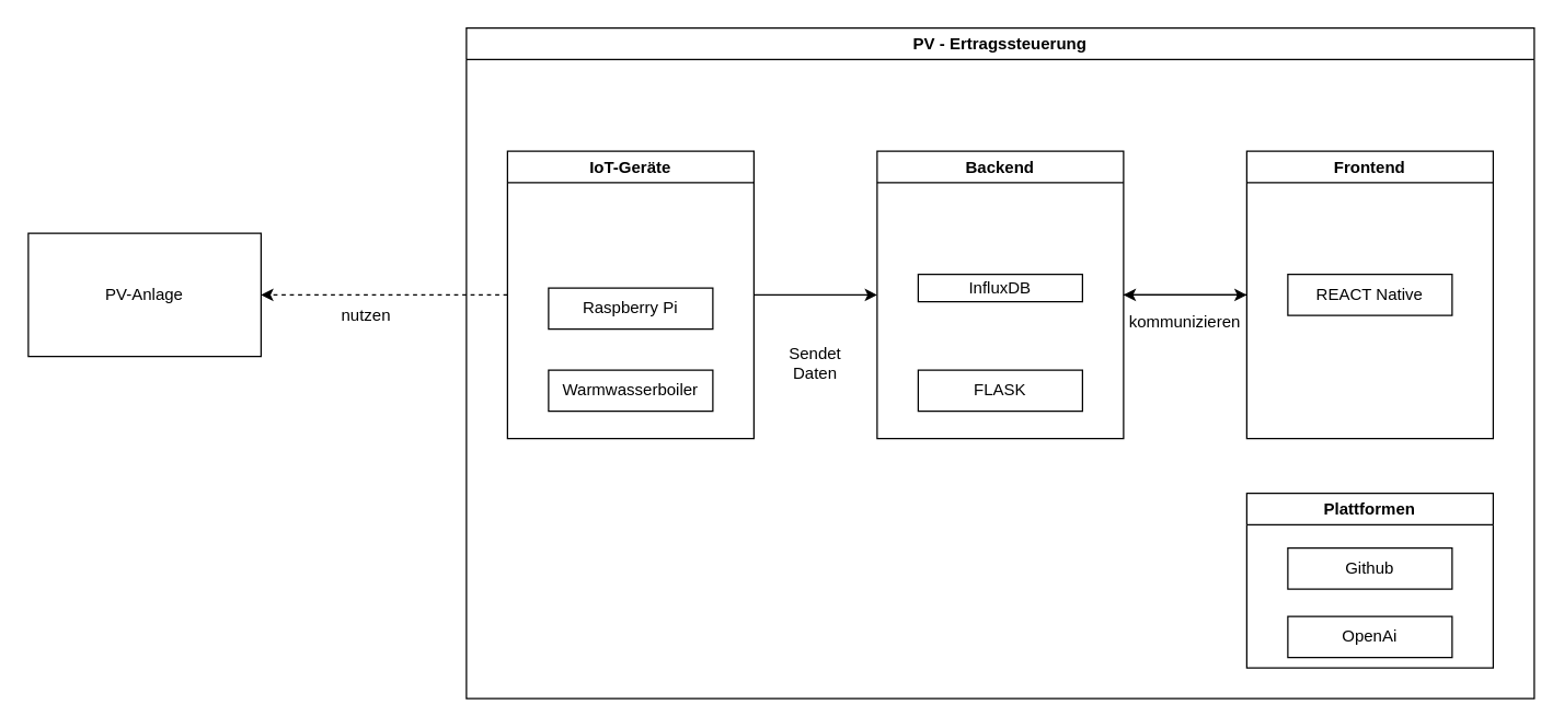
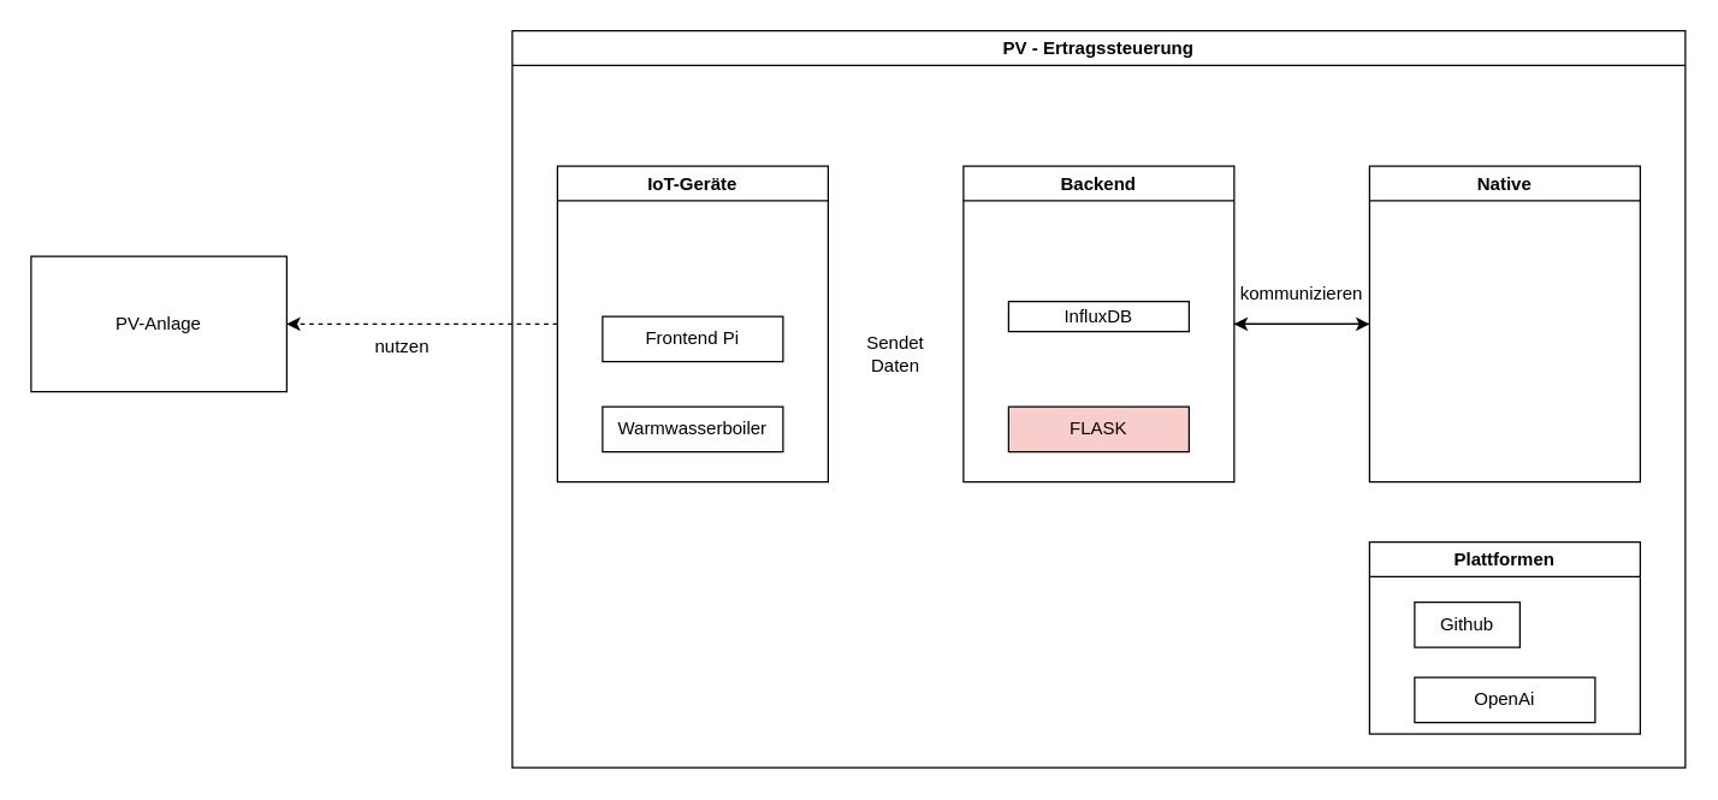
  <mxCell id="0" />
  <mxCell id="1" parent="0" />
  <mxCell id="2" value="PV - Ertragssteuerung" style="swimlane;whiteSpace=wrap;html=1;" vertex="1" parent="1"><mxGeometry x="340" y="20" width="780" height="490" as="geometry" /></mxCell>
- <mxCell id="3" style="edgeStyle=orthogonalEdgeStyle;rounded=0;orthogonalLoop=1;jettySize=auto;html=1;entryX=0;entryY=0.5;entryDx=0;entryDy=0;" edge="1" parent="2" source="4" target="8"><mxGeometry relative="1" as="geometry"><mxPoint x="310" y="195" as="targetPoint" /></mxGeometry></mxCell>
  <mxCell id="4" value="IoT-Geräte" style="swimlane;whiteSpace=wrap;html=1;" vertex="1" parent="2"><mxGeometry x="30" y="90" width="180" height="210" as="geometry" /></mxCell>
- <mxCell id="5" value="Raspberry Pi" style="rounded=0;whiteSpace=wrap;html=1;" vertex="1" parent="4"><mxGeometry x="30" y="100" width="120" height="30" as="geometry" /></mxCell>
+ <mxCell id="5" value="Frontend Pi" style="rounded=0;whiteSpace=wrap;html=1;" vertex="1" parent="4"><mxGeometry x="30" y="100" width="120" height="30" as="geometry" /></mxCell>
  <mxCell id="6" value="Warmwasserboiler" style="rounded=0;whiteSpace=wrap;html=1;" vertex="1" parent="4"><mxGeometry x="30" y="160" width="120" height="30" as="geometry" /></mxCell>
  <mxCell id="7" style="edgeStyle=orthogonalEdgeStyle;rounded=0;orthogonalLoop=1;jettySize=auto;html=1;entryX=0;entryY=0.5;entryDx=0;entryDy=0;" edge="1" parent="2" source="8" target="12"><mxGeometry relative="1" as="geometry" /></mxCell>
  <mxCell id="8" value="Backend" style="swimlane;whiteSpace=wrap;html=1;startSize=23;" vertex="1" parent="2"><mxGeometry x="300" y="90" width="180" height="210" as="geometry" /></mxCell>
  <mxCell id="9" value="InfluxDB" style="rounded=0;whiteSpace=wrap;html=1;" vertex="1" parent="8"><mxGeometry x="30" y="90" width="120" height="20" as="geometry" /></mxCell>
- <mxCell id="10" value="FLASK" style="rounded=0;whiteSpace=wrap;html=1;" vertex="1" parent="8"><mxGeometry x="30" y="160" width="120" height="30" as="geometry" /></mxCell>
+ <mxCell id="10" value="FLASK" style="rounded=0;whiteSpace=wrap;html=1;fillColor=#f8cecc;" vertex="1" parent="8"><mxGeometry x="30" y="160" width="120" height="30" as="geometry" /></mxCell>
  <mxCell id="11" style="edgeStyle=orthogonalEdgeStyle;rounded=0;orthogonalLoop=1;jettySize=auto;html=1;exitX=0;exitY=0.5;exitDx=0;exitDy=0;entryX=1;entryY=0.5;entryDx=0;entryDy=0;" edge="1" parent="2" source="12" target="8"><mxGeometry relative="1" as="geometry" /></mxCell>
- <mxCell id="12" value="Frontend" style="swimlane;whiteSpace=wrap;html=1;startSize=23;" vertex="1" parent="2"><mxGeometry x="570" y="90" width="180" height="210" as="geometry" /></mxCell>
- <mxCell id="13" value="REACT Native" style="rounded=0;whiteSpace=wrap;html=1;" vertex="1" parent="12"><mxGeometry x="30" y="90" width="120" height="30" as="geometry" /></mxCell>
- <mxCell id="14" value="Sendet Daten" style="text;html=1;align=center;verticalAlign=middle;whiteSpace=wrap;rounded=0;" vertex="1" parent="2"><mxGeometry x="220" y="230" width="70" height="30" as="geometry" /></mxCell>
- <mxCell id="15" value="kommunizieren" style="text;html=1;align=center;verticalAlign=middle;whiteSpace=wrap;rounded=0;" vertex="1" parent="2"><mxGeometry x="490" y="200" width="70" height="30" as="geometry" /></mxCell>
+ <mxCell id="12" value="Native" style="swimlane;whiteSpace=wrap;html=1;startSize=23;" vertex="1" parent="2"><mxGeometry x="570" y="90" width="180" height="210" as="geometry" /></mxCell>
+ <mxCell id="14" value="Sendet Daten" style="text;html=1;align=center;verticalAlign=middle;whiteSpace=wrap;rounded=0;" vertex="1" parent="2"><mxGeometry x="220" y="200" width="70" height="30" as="geometry" /></mxCell>
+ <mxCell id="15" value="kommunizieren" style="text;html=1;align=center;verticalAlign=middle;whiteSpace=wrap;rounded=0;" vertex="1" parent="2"><mxGeometry x="490" y="160" width="70" height="30" as="geometry" /></mxCell>
  <mxCell id="16" value="Plattformen" style="swimlane;whiteSpace=wrap;html=1;" vertex="1" parent="2"><mxGeometry x="570" y="340" width="180" height="127.5" as="geometry" /></mxCell>
- <mxCell id="17" value="Github" style="rounded=0;whiteSpace=wrap;html=1;" vertex="1" parent="16"><mxGeometry x="30" y="40" width="120" height="30" as="geometry" /></mxCell>
+ <mxCell id="17" value="Github" style="rounded=0;whiteSpace=wrap;html=1;" vertex="1" parent="16"><mxGeometry x="30" y="40" width="70" height="30" as="geometry" /></mxCell>
  <mxCell id="18" value="OpenAi" style="rounded=0;whiteSpace=wrap;html=1;" vertex="1" parent="16"><mxGeometry x="30" y="90" width="120" height="30" as="geometry" /></mxCell>
  <mxCell id="19" value="PV-Anlage" style="rounded=0;whiteSpace=wrap;html=1;" vertex="1" parent="1"><mxGeometry x="20" y="170" width="170" height="90" as="geometry" /></mxCell>
  <mxCell id="20" style="edgeStyle=orthogonalEdgeStyle;rounded=0;orthogonalLoop=1;jettySize=auto;html=1;exitX=0;exitY=0.5;exitDx=0;exitDy=0;entryX=1;entryY=0.5;entryDx=0;entryDy=0;dashed=1;" edge="1" parent="1" source="4" target="19"><mxGeometry relative="1" as="geometry" /></mxCell>
  <mxCell id="21" value="nutzen" style="text;html=1;align=center;verticalAlign=middle;whiteSpace=wrap;rounded=0;" vertex="1" parent="1"><mxGeometry x="237" y="215" width="60" height="30" as="geometry" /></mxCell>
